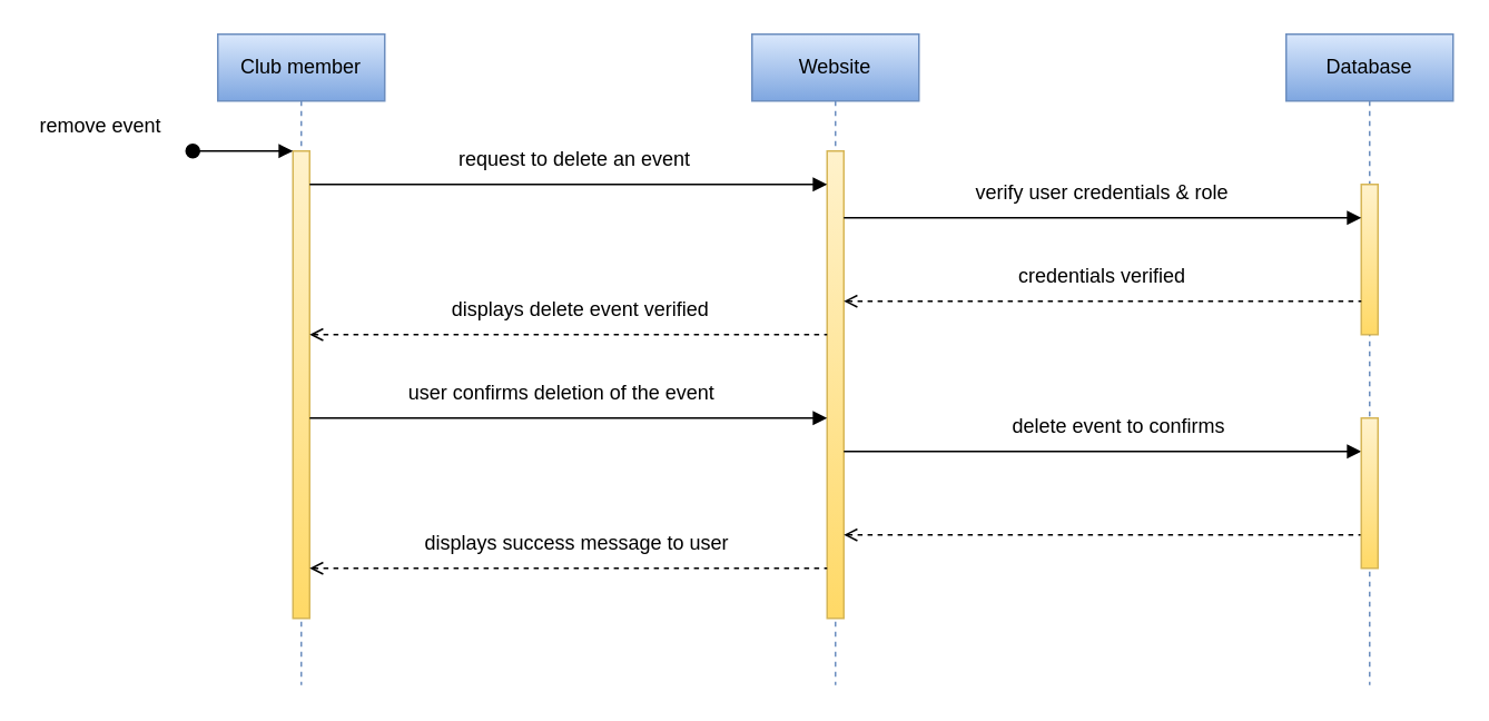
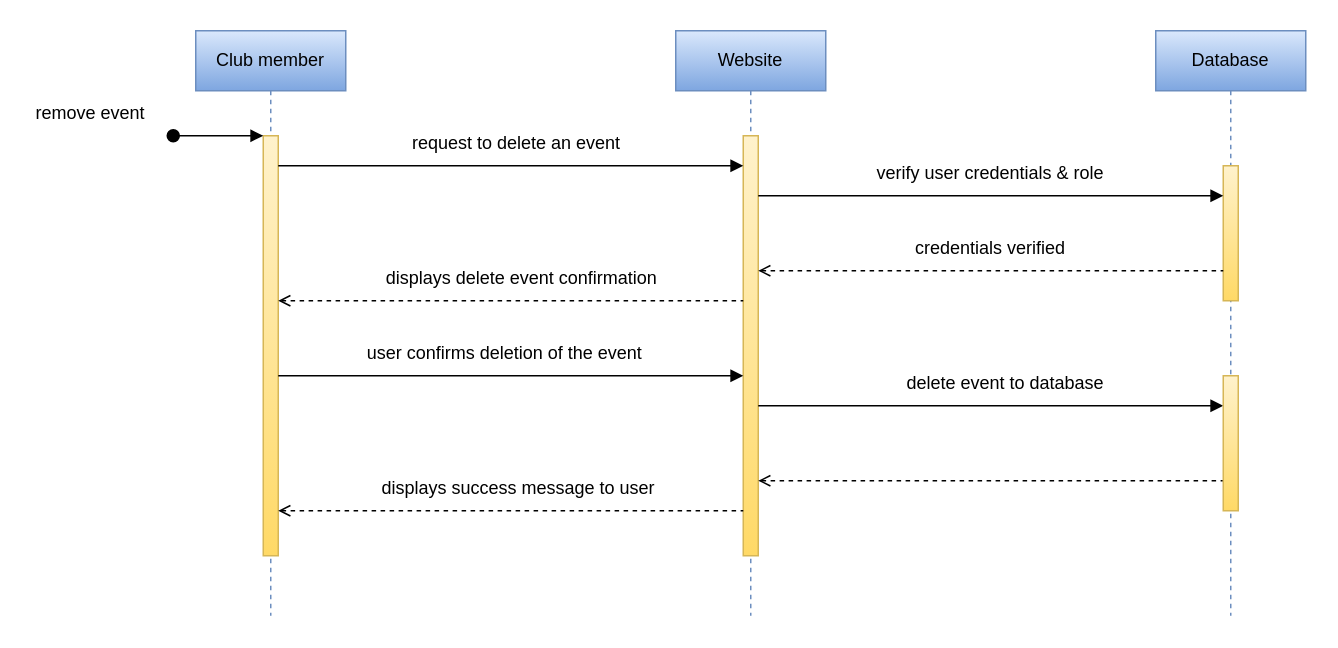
  <mxCell id="0" />
  <mxCell id="1" parent="0" />
  <mxCell id="2" value="Club member" style="shape=umlLifeline;perimeter=lifelinePerimeter;whiteSpace=wrap;html=1;container=0;dropTarget=0;collapsible=0;recursiveResize=0;outlineConnect=0;portConstraint=eastwest;newEdgeStyle={&quot;edgeStyle&quot;:&quot;elbowEdgeStyle&quot;,&quot;elbow&quot;:&quot;vertical&quot;,&quot;curved&quot;:0,&quot;rounded&quot;:0};fillColor=#dae8fc;gradientColor=#7ea6e0;strokeColor=#6c8ebf;" parent="1" vertex="1"><mxGeometry x="130" y="20" width="100" height="390" as="geometry" /></mxCell>
  <mxCell id="3" value="" style="html=1;points=[];perimeter=orthogonalPerimeter;outlineConnect=0;targetShapes=umlLifeline;portConstraint=eastwest;newEdgeStyle={&quot;edgeStyle&quot;:&quot;elbowEdgeStyle&quot;,&quot;elbow&quot;:&quot;vertical&quot;,&quot;curved&quot;:0,&quot;rounded&quot;:0};fillColor=#fff2cc;gradientColor=#ffd966;strokeColor=#d6b656;" parent="2" vertex="1"><mxGeometry x="45" y="70" width="10" height="280" as="geometry" /></mxCell>
  <mxCell id="4" value="" style="html=1;verticalAlign=bottom;startArrow=oval;endArrow=block;startSize=8;edgeStyle=elbowEdgeStyle;elbow=vertical;curved=0;rounded=0;" parent="2" target="3" edge="1"><mxGeometry relative="1" as="geometry"><mxPoint x="-15" y="70" as="sourcePoint" /></mxGeometry></mxCell>
  <mxCell id="5" value="Website" style="shape=umlLifeline;perimeter=lifelinePerimeter;whiteSpace=wrap;html=1;container=0;dropTarget=0;collapsible=0;recursiveResize=0;outlineConnect=0;portConstraint=eastwest;newEdgeStyle={&quot;edgeStyle&quot;:&quot;elbowEdgeStyle&quot;,&quot;elbow&quot;:&quot;vertical&quot;,&quot;curved&quot;:0,&quot;rounded&quot;:0};fillColor=#dae8fc;gradientColor=#7ea6e0;strokeColor=#6c8ebf;" parent="1" vertex="1"><mxGeometry x="450" y="20" width="100" height="390" as="geometry" /></mxCell>
  <mxCell id="6" value="" style="html=1;points=[];perimeter=orthogonalPerimeter;outlineConnect=0;targetShapes=umlLifeline;portConstraint=eastwest;newEdgeStyle={&quot;edgeStyle&quot;:&quot;elbowEdgeStyle&quot;,&quot;elbow&quot;:&quot;vertical&quot;,&quot;curved&quot;:0,&quot;rounded&quot;:0};fillColor=#fff2cc;gradientColor=#ffd966;strokeColor=#d6b656;" parent="5" vertex="1"><mxGeometry x="45" y="70" width="10" height="280" as="geometry" /></mxCell>
  <mxCell id="7" value="Database" style="shape=umlLifeline;perimeter=lifelinePerimeter;whiteSpace=wrap;html=1;container=0;dropTarget=0;collapsible=0;recursiveResize=0;outlineConnect=0;portConstraint=eastwest;newEdgeStyle={&quot;edgeStyle&quot;:&quot;elbowEdgeStyle&quot;,&quot;elbow&quot;:&quot;vertical&quot;,&quot;curved&quot;:0,&quot;rounded&quot;:0};fillColor=#dae8fc;strokeColor=#6c8ebf;gradientColor=#7ea6e0;" parent="1" vertex="1"><mxGeometry x="770" y="20" width="100" height="390" as="geometry" /></mxCell>
  <mxCell id="8" value="" style="html=1;points=[];perimeter=orthogonalPerimeter;outlineConnect=0;targetShapes=umlLifeline;portConstraint=eastwest;newEdgeStyle={&quot;edgeStyle&quot;:&quot;elbowEdgeStyle&quot;,&quot;elbow&quot;:&quot;vertical&quot;,&quot;curved&quot;:0,&quot;rounded&quot;:0};fillColor=#fff2cc;gradientColor=#ffd966;strokeColor=#d6b656;" parent="7" vertex="1"><mxGeometry x="45" y="90" width="10" height="90" as="geometry" /></mxCell>
  <mxCell id="9" value="" style="endArrow=block;html=1;rounded=0;endFill=1;" parent="1" source="3" target="6" edge="1"><mxGeometry width="50" height="50" relative="1" as="geometry"><mxPoint x="185" y="410" as="sourcePoint" /><mxPoint x="495" y="410" as="targetPoint" /><Array as="points"><mxPoint x="320" y="110" /></Array></mxGeometry></mxCell>
  <mxCell id="10" value="request to delete an event" style="text;html=1;strokeColor=none;fillColor=none;align=center;verticalAlign=middle;whiteSpace=wrap;rounded=0;" parent="1" vertex="1"><mxGeometry x="264.38" y="80" width="160" height="30" as="geometry" /></mxCell>
  <mxCell id="11" value="" style="endArrow=block;html=1;rounded=0;endFill=1;" parent="1" source="6" target="8" edge="1"><mxGeometry width="50" height="50" relative="1" as="geometry"><mxPoint x="505" y="430" as="sourcePoint" /><mxPoint x="815" y="430" as="targetPoint" /><Array as="points"><mxPoint x="660" y="130" /></Array></mxGeometry></mxCell>
  <mxCell id="12" value="verify user credentials &amp;amp; role" style="text;html=1;strokeColor=none;fillColor=none;align=center;verticalAlign=middle;whiteSpace=wrap;rounded=0;" parent="1" vertex="1"><mxGeometry x="580" y="100" width="160" height="30" as="geometry" /></mxCell>
  <mxCell id="13" value="" style="endArrow=none;html=1;rounded=0;startArrow=open;startFill=0;dashed=1;" parent="1" source="6" target="8" edge="1"><mxGeometry width="50" height="50" relative="1" as="geometry"><mxPoint x="505" y="490" as="sourcePoint" /><mxPoint x="815" y="490" as="targetPoint" /><Array as="points"><mxPoint x="650" y="180" /></Array></mxGeometry></mxCell>
  <mxCell id="14" value="credentials verified" style="text;html=1;strokeColor=none;fillColor=none;align=center;verticalAlign=middle;whiteSpace=wrap;rounded=0;" parent="1" vertex="1"><mxGeometry x="580" y="150" width="160" height="30" as="geometry" /></mxCell>
  <mxCell id="15" value="" style="endArrow=none;html=1;rounded=0;startArrow=open;startFill=0;dashed=1;" parent="1" source="3" target="6" edge="1"><mxGeometry width="50" height="50" relative="1" as="geometry"><mxPoint x="185" y="510" as="sourcePoint" /><mxPoint x="495" y="510" as="targetPoint" /><Array as="points"><mxPoint x="340" y="200" /></Array></mxGeometry></mxCell>
- <mxCell id="16" value="displays delete event verified" style="text;html=1;strokeColor=none;fillColor=none;align=center;verticalAlign=middle;whiteSpace=wrap;rounded=0;" parent="1" vertex="1"><mxGeometry x="255" y="170" width="185" height="30" as="geometry" /></mxCell>
+ <mxCell id="16" value="displays delete event confirmation" style="text;html=1;strokeColor=none;fillColor=none;align=center;verticalAlign=middle;whiteSpace=wrap;rounded=0;" parent="1" vertex="1"><mxGeometry x="255" y="170" width="185" height="30" as="geometry" /></mxCell>
  <mxCell id="17" value="&amp;nbsp;user confirms deletion of the event" style="text;html=1;strokeColor=none;fillColor=none;align=center;verticalAlign=middle;whiteSpace=wrap;rounded=0;" parent="1" vertex="1"><mxGeometry x="238.76" y="220" width="191.25" height="30" as="geometry" /></mxCell>
  <mxCell id="18" value="" style="endArrow=block;html=1;rounded=0;endFill=1;" parent="1" source="6" target="24" edge="1"><mxGeometry width="50" height="50" relative="1" as="geometry"><mxPoint x="505" y="600" as="sourcePoint" /><mxPoint x="810" y="330" as="targetPoint" /><Array as="points"><mxPoint x="640" y="270" /></Array></mxGeometry></mxCell>
- <mxCell id="19" value="delete event to confirms" style="text;html=1;strokeColor=none;fillColor=none;align=center;verticalAlign=middle;whiteSpace=wrap;rounded=0;" parent="1" vertex="1"><mxGeometry x="560" y="240" width="220" height="30" as="geometry" /></mxCell>
+ <mxCell id="19" value="delete event to database" style="text;html=1;strokeColor=none;fillColor=none;align=center;verticalAlign=middle;whiteSpace=wrap;rounded=0;" parent="1" vertex="1"><mxGeometry x="560" y="240" width="220" height="30" as="geometry" /></mxCell>
  <mxCell id="20" value="" style="endArrow=none;html=1;rounded=0;startArrow=open;startFill=0;dashed=1;" parent="1" source="6" target="7" edge="1"><mxGeometry width="50" height="50" relative="1" as="geometry"><mxPoint x="505" y="650" as="sourcePoint" /><mxPoint x="800" y="380" as="targetPoint" /><Array as="points"><mxPoint x="660" y="320" /></Array></mxGeometry></mxCell>
  <mxCell id="21" value="displays success message to user&amp;nbsp;" style="text;html=1;strokeColor=none;fillColor=none;align=center;verticalAlign=middle;whiteSpace=wrap;rounded=0;" parent="1" vertex="1"><mxGeometry x="252.5" y="310" width="187.5" height="30" as="geometry" /></mxCell>
  <mxCell id="22" value="remove event" style="text;html=1;strokeColor=none;fillColor=none;align=center;verticalAlign=middle;whiteSpace=wrap;rounded=0;" parent="1" vertex="1"><mxGeometry x="20" y="60" width="80" height="30" as="geometry" /></mxCell>
  <mxCell id="23" value="" style="endArrow=block;html=1;rounded=0;endFill=1;" parent="1" source="3" target="6" edge="1"><mxGeometry width="50" height="50" relative="1" as="geometry"><mxPoint x="195" y="120" as="sourcePoint" /><mxPoint x="490" y="300" as="targetPoint" /><Array as="points"><mxPoint x="310" y="250" /></Array></mxGeometry></mxCell>
  <mxCell id="24" value="" style="html=1;points=[];perimeter=orthogonalPerimeter;outlineConnect=0;targetShapes=umlLifeline;portConstraint=eastwest;newEdgeStyle={&quot;edgeStyle&quot;:&quot;elbowEdgeStyle&quot;,&quot;elbow&quot;:&quot;vertical&quot;,&quot;curved&quot;:0,&quot;rounded&quot;:0};fillColor=#fff2cc;gradientColor=#ffd966;strokeColor=#d6b656;" parent="1" vertex="1"><mxGeometry x="815" y="250" width="10" height="90" as="geometry" /></mxCell>
  <mxCell id="25" value="" style="endArrow=none;html=1;rounded=0;startArrow=open;startFill=0;dashed=1;" parent="1" source="3" target="6" edge="1"><mxGeometry width="50" height="50" relative="1" as="geometry"><mxPoint x="187.13" y="399" as="sourcePoint" /><mxPoint x="501.63" y="399" as="targetPoint" /><Array as="points"><mxPoint x="360" y="340" /></Array></mxGeometry></mxCell>
